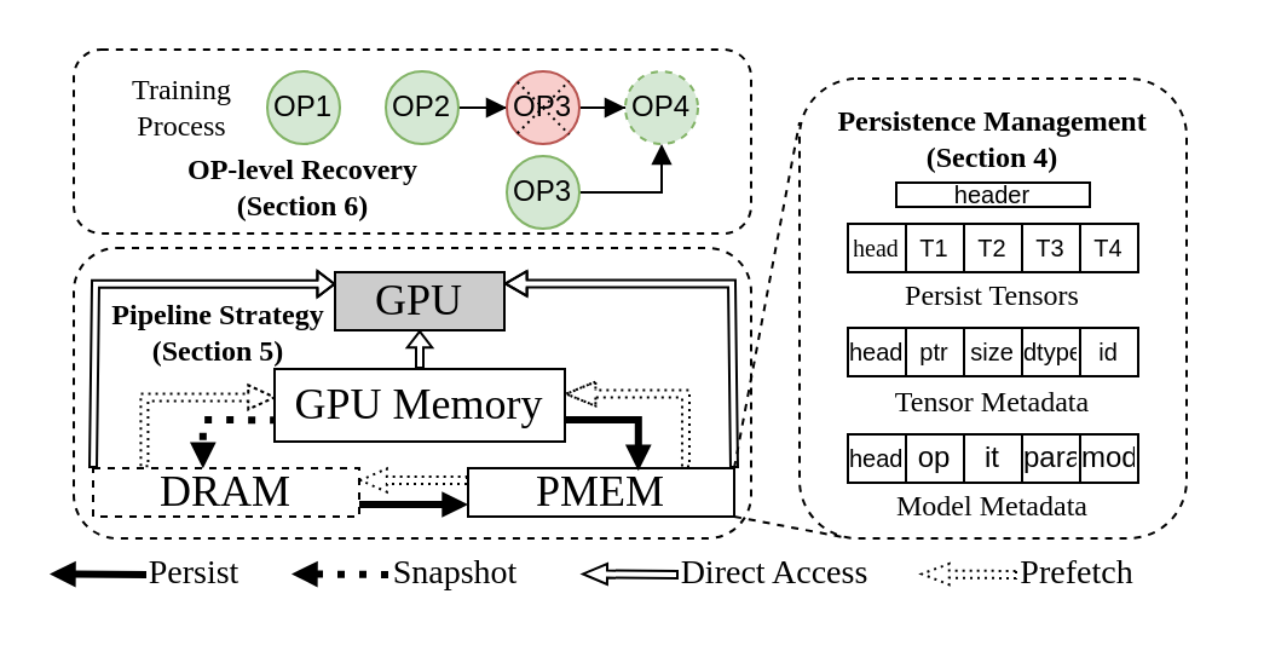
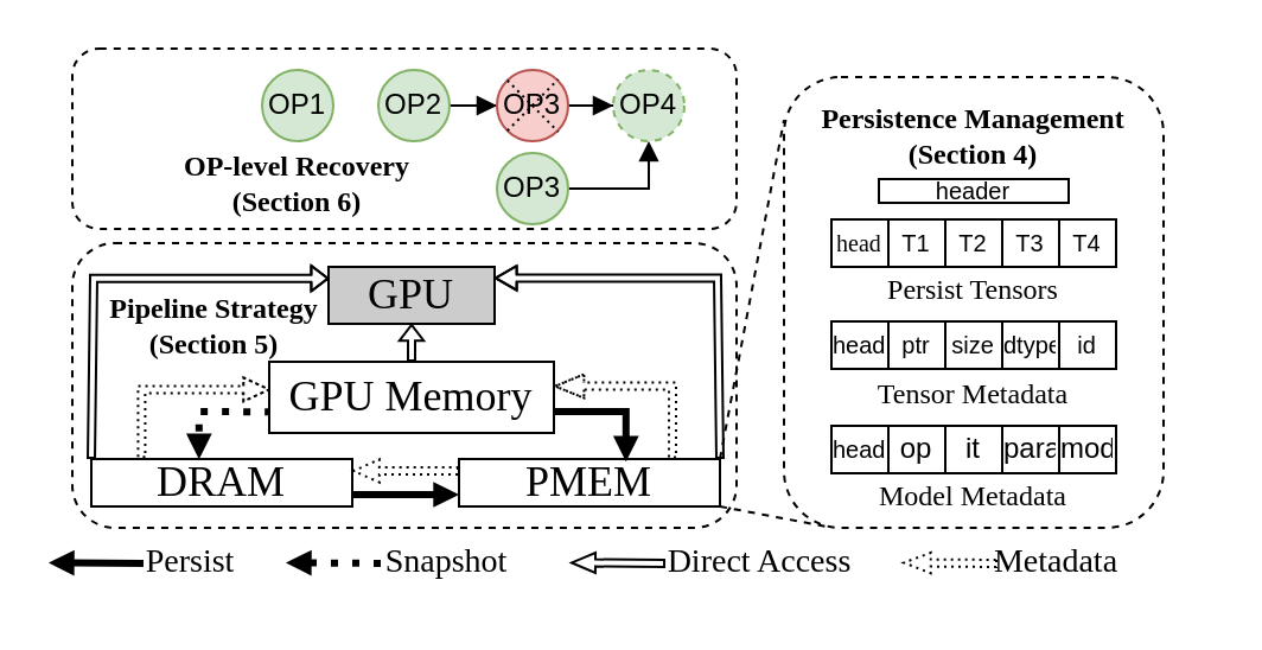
  <mxCell id="0" />
  <mxCell id="1" parent="0" />
  <mxCell id="2" value="" style="rounded=1;whiteSpace=wrap;html=1;dashed=1;fillColor=none;" vertex="1" parent="1"><mxGeometry x="30" y="102" width="280" height="120" as="geometry" /></mxCell>
  <mxCell id="3" style="edgeStyle=orthogonalEdgeStyle;rounded=0;orthogonalLoop=1;jettySize=auto;html=1;startArrow=block;startFill=1;endArrow=none;endFill=0;strokeColor=default;strokeWidth=1;align=center;verticalAlign=middle;arcSize=20;fontFamily=Helvetica;fontSize=11;fontColor=default;labelBackgroundColor=default;sourcePerimeterSpacing=0;targetPerimeterSpacing=0;shape=flexArrow;endSize=3;startSize=2.63;startWidth=6.271;width=3;exitX=0.999;exitY=0.197;exitDx=0;exitDy=0;exitPerimeter=0;" parent="1" edge="1" source="5"><mxGeometry relative="1" as="geometry"><Array as="points"><mxPoint x="302" y="117" /><mxPoint x="302" y="193" /></Array><mxPoint x="207" y="43" as="sourcePoint" /><mxPoint x="303" y="193" as="targetPoint" /></mxGeometry></mxCell>
  <mxCell id="4" style="edgeStyle=orthogonalEdgeStyle;rounded=0;orthogonalLoop=1;jettySize=auto;html=1;entryX=0;entryY=0;entryDx=0;entryDy=0;endArrow=none;endFill=0;startArrow=block;startFill=1;strokeColor=default;strokeWidth=1;align=center;verticalAlign=middle;arcSize=20;fontFamily=Helvetica;fontSize=11;fontColor=default;labelBackgroundColor=default;sourcePerimeterSpacing=0;targetPerimeterSpacing=0;shape=flexArrow;startSize=2.001;endSize=3;width=3;startWidth=6.697;exitX=0.003;exitY=0.203;exitDx=0;exitDy=0;exitPerimeter=0;" parent="1" edge="1" target="8" source="5"><mxGeometry relative="1" as="geometry"><Array as="points"><mxPoint x="39" y="117" /><mxPoint x="39" y="193" /></Array><mxPoint x="139" y="43" as="sourcePoint" /><mxPoint x="39" y="173" as="targetPoint" /></mxGeometry></mxCell>
  <mxCell id="5" value="&lt;font style=&quot;font-size: 18px;&quot; face=&quot;Times New Roman&quot;&gt;GPU&lt;/font&gt;" style="rounded=0;whiteSpace=wrap;html=1;fillColor=#CCCCCC;" parent="1" vertex="1"><mxGeometry x="138" y="112" width="70" height="24" as="geometry" /></mxCell>
  <mxCell id="6" style="rounded=0;orthogonalLoop=1;jettySize=auto;html=1;exitX=1;exitY=0.75;exitDx=0;exitDy=0;entryX=0;entryY=0.75;entryDx=0;entryDy=0;strokeWidth=3;endArrow=block;endFill=1;endSize=3;" parent="1" source="8" target="12" edge="1"><mxGeometry relative="1" as="geometry"><mxPoint x="143" y="205" as="sourcePoint" /><mxPoint x="203" y="205" as="targetPoint" /></mxGeometry></mxCell>
  <mxCell id="7" style="edgeStyle=orthogonalEdgeStyle;rounded=0;orthogonalLoop=1;jettySize=auto;html=1;exitX=0.193;exitY=-0.019;exitDx=0;exitDy=0;entryX=0.004;entryY=0.39;entryDx=0;entryDy=0;exitPerimeter=0;dashed=1;dashPattern=1 2;strokeColor=default;strokeWidth=1;align=center;verticalAlign=middle;fontFamily=Helvetica;fontSize=11;fontColor=default;labelBackgroundColor=default;endArrow=block;endFill=1;shape=flexArrow;endWidth=6;endSize=3.28;width=3;entryPerimeter=0;" parent="1" source="8" target="54" edge="1"><mxGeometry relative="1" as="geometry"><Array as="points"><mxPoint x="59" y="163" /><mxPoint x="114" y="163" /></Array></mxGeometry></mxCell>
- <mxCell id="8" value="&lt;font face=&quot;Times New Roman&quot; style=&quot;font-size: 18px;&quot;&gt;DRAM&lt;/font&gt;" style="rounded=0;whiteSpace=wrap;html=1;dashed=1;" parent="1" vertex="1"><mxGeometry x="38" y="193" width="110" height="20" as="geometry" /></mxCell>
+ <mxCell id="8" value="&lt;font face=&quot;Times New Roman&quot; style=&quot;font-size: 18px;&quot;&gt;DRAM&lt;/font&gt;" style="rounded=0;whiteSpace=wrap;html=1;" parent="1" vertex="1"><mxGeometry x="38" y="193" width="110" height="20" as="geometry" /></mxCell>
  <mxCell id="9" style="rounded=0;orthogonalLoop=1;jettySize=auto;html=1;exitX=1;exitY=0;exitDx=0;exitDy=0;entryX=0;entryY=0.095;entryDx=0;entryDy=0;endArrow=none;endFill=0;dashed=1;entryPerimeter=0;" parent="1" source="12" target="13" edge="1"><mxGeometry relative="1" as="geometry" /></mxCell>
  <mxCell id="10" style="rounded=0;orthogonalLoop=1;jettySize=auto;html=1;exitX=0;exitY=0.25;exitDx=0;exitDy=0;strokeWidth=1;entryX=1;entryY=0.25;entryDx=0;entryDy=0;endArrow=block;endFill=1;dashed=1;dashPattern=1 2;strokeColor=default;align=center;verticalAlign=middle;fontFamily=Helvetica;fontSize=11;fontColor=default;labelBackgroundColor=default;shape=flexArrow;width=3;startSize=3;endSize=3.311;endWidth=5.645;" parent="1" source="12" target="8" edge="1"><mxGeometry relative="1" as="geometry"><mxPoint x="203" y="182" as="sourcePoint" /><mxPoint x="153" y="182" as="targetPoint" /></mxGeometry></mxCell>
  <mxCell id="11" style="edgeStyle=orthogonalEdgeStyle;rounded=0;orthogonalLoop=1;jettySize=auto;html=1;exitX=0.818;exitY=-0.015;exitDx=0;exitDy=0;entryX=1;entryY=0.343;entryDx=0;entryDy=0;exitPerimeter=0;dashed=1;dashPattern=1 2;strokeColor=default;strokeWidth=1;align=center;verticalAlign=middle;fontFamily=Helvetica;fontSize=11;fontColor=default;labelBackgroundColor=default;endArrow=block;endFill=1;shape=flexArrow;width=3;endWidth=5.968;endSize=3.731;entryPerimeter=0;" parent="1" source="12" target="54" edge="1"><mxGeometry relative="1" as="geometry"><Array as="points"><mxPoint x="283" y="163" /><mxPoint x="233" y="163" /></Array></mxGeometry></mxCell>
  <mxCell id="12" value="&lt;font face=&quot;Times New Roman&quot; style=&quot;font-size: 18px;&quot;&gt;PMEM&lt;/font&gt;" style="rounded=0;whiteSpace=wrap;html=1;" parent="1" vertex="1"><mxGeometry x="193" y="193" width="110" height="20" as="geometry" /></mxCell>
  <mxCell id="13" value="" style="rounded=1;whiteSpace=wrap;html=1;dashed=1;" parent="1" vertex="1"><mxGeometry x="330" y="32" width="160" height="190" as="geometry" /></mxCell>
  <mxCell id="14" style="rounded=0;orthogonalLoop=1;jettySize=auto;html=1;exitX=1;exitY=1;exitDx=0;exitDy=0;entryX=0.117;entryY=0.998;entryDx=0;entryDy=0;endArrow=none;endFill=0;dashed=1;entryPerimeter=0;" parent="1" source="12" target="13" edge="1"><mxGeometry relative="1" as="geometry"><mxPoint x="260" y="212" as="sourcePoint" /><mxPoint x="310" y="222" as="targetPoint" /></mxGeometry></mxCell>
  <mxCell id="15" style="edgeStyle=orthogonalEdgeStyle;rounded=0;orthogonalLoop=1;jettySize=auto;html=1;exitX=0.009;exitY=0.704;exitDx=0;exitDy=0;strokeColor=default;strokeWidth=3;align=center;verticalAlign=middle;fontFamily=Helvetica;fontSize=11;fontColor=default;labelBackgroundColor=default;endArrow=block;endFill=1;endSize=3;dashed=1;dashPattern=1 2;entryX=0.413;entryY=0.006;entryDx=0;entryDy=0;entryPerimeter=0;exitPerimeter=0;" parent="1" source="54" edge="1" target="8"><mxGeometry relative="1" as="geometry"><mxPoint x="83" y="173" as="targetPoint" /><Array as="points"><mxPoint x="113" y="173" /><mxPoint x="83" y="173" /></Array></mxGeometry></mxCell>
  <mxCell id="16" style="edgeStyle=orthogonalEdgeStyle;rounded=0;orthogonalLoop=1;jettySize=auto;html=1;exitX=1;exitY=0.75;exitDx=0;exitDy=0;strokeWidth=3;endArrow=block;endFill=1;endSize=3;entryX=0.64;entryY=0.056;entryDx=0;entryDy=0;entryPerimeter=0;" parent="1" source="54" edge="1" target="12"><mxGeometry relative="1" as="geometry"><mxPoint x="263" y="173" as="targetPoint" /><Array as="points"><mxPoint x="233" y="173" /><mxPoint x="263" y="173" /></Array></mxGeometry></mxCell>
  <mxCell id="17" style="edgeStyle=orthogonalEdgeStyle;rounded=0;orthogonalLoop=1;jettySize=auto;html=1;entryX=0.5;entryY=1;entryDx=0;entryDy=0;endArrow=block;endFill=0;strokeColor=default;strokeWidth=1;align=center;verticalAlign=middle;arcSize=20;fontFamily=Helvetica;fontSize=11;fontColor=default;labelBackgroundColor=default;startArrow=none;startFill=0;sourcePerimeterSpacing=0;targetPerimeterSpacing=0;shape=flexArrow;width=3;endSize=1.857;startSize=3;endWidth=6.214;exitX=0.5;exitY=0;exitDx=0;exitDy=0;" parent="1" target="5" edge="1" source="54"><mxGeometry relative="1" as="geometry"><mxPoint x="173" y="83" as="sourcePoint" /></mxGeometry></mxCell>
  <mxCell id="18" value="" style="shape=table;startSize=0;container=1;collapsible=0;childLayout=tableLayout;fontSize=12;" parent="1" vertex="1"><mxGeometry x="350" y="92" width="120" height="20" as="geometry" /></mxCell>
  <mxCell id="19" value="" style="shape=tableRow;horizontal=0;startSize=0;swimlaneHead=0;swimlaneBody=0;strokeColor=inherit;top=0;left=0;bottom=0;right=0;collapsible=0;dropTarget=0;fillColor=none;points=[[0,0.5],[1,0.5]];portConstraint=eastwest;" parent="18" vertex="1"><mxGeometry width="120" height="20" as="geometry" /></mxCell>
  <mxCell id="20" value="&lt;font face=&quot;Times New Roman&quot; style=&quot;font-size: 10px;&quot;&gt;head&lt;/font&gt;" style="shape=partialRectangle;html=1;whiteSpace=wrap;connectable=0;strokeColor=inherit;overflow=hidden;fillColor=none;top=0;left=0;bottom=0;right=0;pointerEvents=1;" parent="19" vertex="1"><mxGeometry width="24" height="20" as="geometry"><mxRectangle width="24" height="20" as="alternateBounds" /></mxGeometry></mxCell>
  <mxCell id="21" value="T1" style="shape=partialRectangle;html=1;whiteSpace=wrap;connectable=0;strokeColor=inherit;overflow=hidden;fillColor=none;top=0;left=0;bottom=0;right=0;pointerEvents=1;fontSize=10;" parent="19" vertex="1"><mxGeometry x="24" width="24" height="20" as="geometry"><mxRectangle width="24" height="20" as="alternateBounds" /></mxGeometry></mxCell>
  <mxCell id="22" value="T2" style="shape=partialRectangle;html=1;whiteSpace=wrap;connectable=0;strokeColor=inherit;overflow=hidden;fillColor=none;top=0;left=0;bottom=0;right=0;pointerEvents=1;fontSize=10;" parent="19" vertex="1"><mxGeometry x="48" width="24" height="20" as="geometry"><mxRectangle width="24" height="20" as="alternateBounds" /></mxGeometry></mxCell>
  <mxCell id="23" value="T3" style="shape=partialRectangle;html=1;whiteSpace=wrap;connectable=0;strokeColor=inherit;overflow=hidden;fillColor=none;top=0;left=0;bottom=0;right=0;pointerEvents=1;fontSize=10;" parent="19" vertex="1"><mxGeometry x="72" width="24" height="20" as="geometry"><mxRectangle width="24" height="20" as="alternateBounds" /></mxGeometry></mxCell>
  <mxCell id="24" value="T4" style="shape=partialRectangle;html=1;whiteSpace=wrap;connectable=0;strokeColor=inherit;overflow=hidden;fillColor=none;top=0;left=0;bottom=0;right=0;pointerEvents=1;fontSize=10;" parent="19" vertex="1"><mxGeometry x="96" width="24" height="20" as="geometry"><mxRectangle width="24" height="20" as="alternateBounds" /></mxGeometry></mxCell>
  <mxCell id="25" value="&lt;font face=&quot;Times New Roman&quot;&gt;Persist Tensors&lt;/font&gt;" style="text;html=1;align=center;verticalAlign=middle;whiteSpace=wrap;rounded=0;" parent="1" vertex="1"><mxGeometry x="360" y="107" width="100" height="30" as="geometry" /></mxCell>
  <mxCell id="26" value="" style="shape=table;startSize=0;container=1;collapsible=0;childLayout=tableLayout;" parent="1" vertex="1"><mxGeometry x="350" y="135" width="120" height="20" as="geometry" /></mxCell>
  <mxCell id="27" value="" style="shape=tableRow;horizontal=0;startSize=0;swimlaneHead=0;swimlaneBody=0;strokeColor=inherit;top=0;left=0;bottom=0;right=0;collapsible=0;dropTarget=0;fillColor=none;points=[[0,0.5],[1,0.5]];portConstraint=eastwest;" parent="26" vertex="1"><mxGeometry width="120" height="20" as="geometry" /></mxCell>
  <mxCell id="28" value="&lt;font style=&quot;font-size: 10px;&quot;&gt;head&lt;/font&gt;" style="shape=partialRectangle;html=1;whiteSpace=wrap;connectable=0;strokeColor=inherit;overflow=hidden;fillColor=none;top=0;left=0;bottom=0;right=0;pointerEvents=1;" parent="27" vertex="1"><mxGeometry width="24" height="20" as="geometry"><mxRectangle width="24" height="20" as="alternateBounds" /></mxGeometry></mxCell>
  <mxCell id="29" value="&lt;font style=&quot;font-size: 10px;&quot;&gt;ptr&lt;/font&gt;" style="shape=partialRectangle;html=1;whiteSpace=wrap;connectable=0;strokeColor=inherit;overflow=hidden;fillColor=none;top=0;left=0;bottom=0;right=0;pointerEvents=1;" parent="27" vertex="1"><mxGeometry x="24" width="24" height="20" as="geometry"><mxRectangle width="24" height="20" as="alternateBounds" /></mxGeometry></mxCell>
  <mxCell id="30" value="&lt;font style=&quot;font-size: 10px;&quot;&gt;size&lt;/font&gt;" style="shape=partialRectangle;html=1;whiteSpace=wrap;connectable=0;strokeColor=inherit;overflow=hidden;fillColor=none;top=0;left=0;bottom=0;right=0;pointerEvents=1;" parent="27" vertex="1"><mxGeometry x="48" width="24" height="20" as="geometry"><mxRectangle width="24" height="20" as="alternateBounds" /></mxGeometry></mxCell>
  <mxCell id="31" value="&lt;font style=&quot;font-size: 10px;&quot;&gt;dtype&lt;/font&gt;" style="shape=partialRectangle;html=1;whiteSpace=wrap;connectable=0;strokeColor=inherit;overflow=hidden;fillColor=none;top=0;left=0;bottom=0;right=0;pointerEvents=1;" parent="27" vertex="1"><mxGeometry x="72" width="24" height="20" as="geometry"><mxRectangle width="24" height="20" as="alternateBounds" /></mxGeometry></mxCell>
  <mxCell id="32" value="&lt;font style=&quot;font-size: 10px;&quot;&gt;id&lt;/font&gt;" style="shape=partialRectangle;html=1;whiteSpace=wrap;connectable=0;strokeColor=inherit;overflow=hidden;fillColor=none;top=0;left=0;bottom=0;right=0;pointerEvents=1;" parent="27" vertex="1"><mxGeometry x="96" width="24" height="20" as="geometry"><mxRectangle width="24" height="20" as="alternateBounds" /></mxGeometry></mxCell>
  <mxCell id="33" value="&lt;font face=&quot;Times New Roman&quot;&gt;Tensor Metadata&lt;/font&gt;" style="text;html=1;align=center;verticalAlign=middle;whiteSpace=wrap;rounded=0;" parent="1" vertex="1"><mxGeometry x="360" y="151" width="100" height="30" as="geometry" /></mxCell>
  <mxCell id="34" value="" style="shape=table;startSize=0;container=1;collapsible=0;childLayout=tableLayout;" parent="1" vertex="1"><mxGeometry x="350" y="179" width="120" height="20" as="geometry" /></mxCell>
  <mxCell id="35" value="" style="shape=tableRow;horizontal=0;startSize=0;swimlaneHead=0;swimlaneBody=0;strokeColor=inherit;top=0;left=0;bottom=0;right=0;collapsible=0;dropTarget=0;fillColor=none;points=[[0,0.5],[1,0.5]];portConstraint=eastwest;" parent="34" vertex="1"><mxGeometry width="120" height="20" as="geometry" /></mxCell>
  <mxCell id="36" value="&lt;font style=&quot;font-size: 10px;&quot;&gt;head&lt;/font&gt;" style="shape=partialRectangle;html=1;whiteSpace=wrap;connectable=0;strokeColor=inherit;overflow=hidden;fillColor=none;top=0;left=0;bottom=0;right=0;pointerEvents=1;" parent="35" vertex="1"><mxGeometry width="24" height="20" as="geometry"><mxRectangle width="24" height="20" as="alternateBounds" /></mxGeometry></mxCell>
  <mxCell id="37" value="op" style="shape=partialRectangle;html=1;whiteSpace=wrap;connectable=0;strokeColor=inherit;overflow=hidden;fillColor=none;top=0;left=0;bottom=0;right=0;pointerEvents=1;" parent="35" vertex="1"><mxGeometry x="24" width="24" height="20" as="geometry"><mxRectangle width="24" height="20" as="alternateBounds" /></mxGeometry></mxCell>
  <mxCell id="38" value="it" style="shape=partialRectangle;html=1;whiteSpace=wrap;connectable=0;strokeColor=inherit;overflow=hidden;fillColor=none;top=0;left=0;bottom=0;right=0;pointerEvents=1;" parent="35" vertex="1"><mxGeometry x="48" width="24" height="20" as="geometry"><mxRectangle width="24" height="20" as="alternateBounds" /></mxGeometry></mxCell>
  <mxCell id="39" value="para" style="shape=partialRectangle;html=1;whiteSpace=wrap;connectable=0;strokeColor=inherit;overflow=hidden;fillColor=none;top=0;left=0;bottom=0;right=0;pointerEvents=1;" parent="35" vertex="1"><mxGeometry x="72" width="24" height="20" as="geometry"><mxRectangle width="24" height="20" as="alternateBounds" /></mxGeometry></mxCell>
  <mxCell id="40" value="mod" style="shape=partialRectangle;html=1;whiteSpace=wrap;connectable=0;strokeColor=inherit;overflow=hidden;fillColor=none;top=0;left=0;bottom=0;right=0;pointerEvents=1;" parent="35" vertex="1"><mxGeometry x="96" width="24" height="20" as="geometry"><mxRectangle width="24" height="20" as="alternateBounds" /></mxGeometry></mxCell>
  <mxCell id="41" value="&lt;font face=&quot;Times New Roman&quot;&gt;Model Metadata&lt;/font&gt;" style="text;html=1;align=center;verticalAlign=middle;whiteSpace=wrap;rounded=0;" parent="1" vertex="1"><mxGeometry x="360" y="194" width="100" height="30" as="geometry" /></mxCell>
  <mxCell id="42" value="&lt;font style=&quot;font-size: 14px;&quot; face=&quot;Times New Roman&quot;&gt;Persist&lt;/font&gt;" style="text;html=1;align=center;verticalAlign=middle;whiteSpace=wrap;rounded=0;" parent="1" vertex="1"><mxGeometry x="50" y="222" width="60" height="30" as="geometry" /></mxCell>
  <mxCell id="43" style="rounded=0;orthogonalLoop=1;jettySize=auto;html=1;strokeWidth=3;entryX=1;entryY=0.25;entryDx=0;entryDy=0;endArrow=block;endFill=1;endSize=3;dashed=1;dashPattern=1 2;" parent="1" edge="1"><mxGeometry relative="1" as="geometry"><mxPoint x="160" y="237" as="sourcePoint" /><mxPoint x="120" y="236.71" as="targetPoint" /></mxGeometry></mxCell>
  <mxCell id="44" value="&lt;font style=&quot;font-size: 14px;&quot; face=&quot;Times New Roman&quot;&gt;Snapshot&lt;/font&gt;" style="text;html=1;align=center;verticalAlign=middle;whiteSpace=wrap;rounded=0;" parent="1" vertex="1"><mxGeometry x="158" y="222" width="60" height="30" as="geometry" /></mxCell>
  <mxCell id="45" style="rounded=0;orthogonalLoop=1;jettySize=auto;html=1;strokeWidth=3;entryX=1;entryY=0.25;entryDx=0;entryDy=0;endArrow=block;endFill=1;endSize=3;" parent="1" edge="1"><mxGeometry relative="1" as="geometry"><mxPoint x="60" y="237" as="sourcePoint" /><mxPoint x="20" y="236.71" as="targetPoint" /></mxGeometry></mxCell>
  <mxCell id="46" style="rounded=0;orthogonalLoop=1;jettySize=auto;html=1;strokeWidth=1;entryX=1;entryY=0.25;entryDx=0;entryDy=0;endArrow=block;endFill=1;dashed=1;dashPattern=1 2;shape=flexArrow;width=3;startSize=6;endSize=3.456;endWidth=4.615;" parent="1" edge="1"><mxGeometry relative="1" as="geometry"><mxPoint x="420" y="237" as="sourcePoint" /><mxPoint x="380" y="236.71" as="targetPoint" /></mxGeometry></mxCell>
- <mxCell id="47" value="&lt;font style=&quot;font-size: 14px;&quot; face=&quot;Times New Roman&quot;&gt;Prefetch&lt;/font&gt;" style="text;html=1;align=center;verticalAlign=middle;whiteSpace=wrap;rounded=0;" parent="1" vertex="1"><mxGeometry x="405" y="222" width="80" height="30" as="geometry" /></mxCell>
+ <mxCell id="47" value="&lt;font style=&quot;font-size: 14px;&quot; face=&quot;Times New Roman&quot;&gt;Metadata&lt;/font&gt;" style="text;html=1;align=center;verticalAlign=middle;whiteSpace=wrap;rounded=0;" parent="1" vertex="1"><mxGeometry x="405" y="222" width="80" height="30" as="geometry" /></mxCell>
  <mxCell id="48" style="rounded=0;orthogonalLoop=1;jettySize=auto;html=1;strokeWidth=1;entryX=1;entryY=0.25;entryDx=0;entryDy=0;endArrow=block;endFill=1;shape=flexArrow;startSize=6;endSize=3;width=3;targetPerimeterSpacing=0;sourcePerimeterSpacing=0;startWidth=20;arcSize=20;endWidth=4.444;" parent="1" edge="1"><mxGeometry relative="1" as="geometry"><mxPoint x="280" y="237" as="sourcePoint" /><mxPoint x="240" y="236.71" as="targetPoint" /></mxGeometry></mxCell>
  <mxCell id="49" value="&lt;font style=&quot;font-size: 14px;&quot; face=&quot;Times New Roman&quot;&gt;Direct Access&lt;/font&gt;" style="text;html=1;align=center;verticalAlign=middle;whiteSpace=wrap;rounded=0;" parent="1" vertex="1"><mxGeometry x="280" y="222" width="80" height="30" as="geometry" /></mxCell>
  <mxCell id="50" value="&lt;font face=&quot;Times New Roman&quot;&gt;&lt;b&gt;Persistence Management&lt;/b&gt;&lt;/font&gt;&lt;div&gt;&lt;font face=&quot;Times New Roman&quot;&gt;&lt;b&gt;(Section 4)&lt;/b&gt;&lt;/font&gt;&lt;/div&gt;" style="text;html=1;align=center;verticalAlign=middle;whiteSpace=wrap;rounded=0;" vertex="1" parent="1"><mxGeometry x="310" y="42" width="200" height="30" as="geometry" /></mxCell>
  <mxCell id="51" value="&lt;font style=&quot;font-size: 10px;&quot;&gt;header&lt;/font&gt;" style="rounded=0;whiteSpace=wrap;html=1;" vertex="1" parent="1"><mxGeometry x="370" y="75" width="80" height="10" as="geometry" /></mxCell>
  <mxCell id="52" value="&lt;font face=&quot;Times New Roman&quot;&gt;&lt;b&gt;Pipeline Strategy&lt;/b&gt;&lt;/font&gt;&lt;div&gt;&lt;font face=&quot;Times New Roman&quot;&gt;&lt;b&gt;(Section 5)&lt;/b&gt;&lt;/font&gt;&lt;/div&gt;" style="text;html=1;align=center;verticalAlign=middle;whiteSpace=wrap;rounded=0;" vertex="1" parent="1"><mxGeometry x="38" y="122" width="104" height="30" as="geometry" /></mxCell>
  <mxCell id="53" value="" style="group" vertex="1" connectable="0" parent="1"><mxGeometry x="113" y="152" width="120" height="30" as="geometry" /></mxCell>
  <mxCell id="54" value="" style="rounded=0;whiteSpace=wrap;html=1;" parent="53" vertex="1"><mxGeometry width="120" height="30" as="geometry" /></mxCell>
  <mxCell id="55" value="&lt;font face=&quot;Times New Roman&quot; style=&quot;font-size: 18px;&quot;&gt;GPU Memory&lt;/font&gt;" style="text;html=1;align=center;verticalAlign=middle;whiteSpace=wrap;rounded=0;" parent="53" vertex="1"><mxGeometry x="5" width="110" height="30" as="geometry" /></mxCell>
  <mxCell id="56" value="OP1" style="ellipse;whiteSpace=wrap;html=1;aspect=fixed;fillColor=#d5e8d4;strokeColor=#82b366;" vertex="1" parent="1"><mxGeometry x="110" y="29" width="30" height="30" as="geometry" /></mxCell>
  <mxCell id="57" style="edgeStyle=orthogonalEdgeStyle;rounded=0;orthogonalLoop=1;jettySize=auto;html=1;entryX=0;entryY=0.5;entryDx=0;entryDy=0;endArrow=block;endFill=1;" edge="1" parent="1" source="58" target="60"><mxGeometry relative="1" as="geometry" /></mxCell>
  <mxCell id="58" value="OP2" style="ellipse;whiteSpace=wrap;html=1;aspect=fixed;fillColor=#d5e8d4;strokeColor=#82b366;" vertex="1" parent="1"><mxGeometry x="159" y="29" width="30" height="30" as="geometry" /></mxCell>
  <mxCell id="59" style="edgeStyle=orthogonalEdgeStyle;rounded=0;orthogonalLoop=1;jettySize=auto;html=1;entryX=0;entryY=0.5;entryDx=0;entryDy=0;endArrow=block;endFill=1;" edge="1" parent="1" source="60" target="61"><mxGeometry relative="1" as="geometry" /></mxCell>
  <mxCell id="60" value="OP3" style="ellipse;whiteSpace=wrap;html=1;aspect=fixed;fillColor=#f8cecc;strokeColor=#b85450;" vertex="1" parent="1"><mxGeometry x="209" y="29" width="30" height="30" as="geometry" /></mxCell>
  <mxCell id="61" value="OP4" style="ellipse;whiteSpace=wrap;html=1;aspect=fixed;fillColor=#d5e8d4;strokeColor=#82b366;dashed=1;" vertex="1" parent="1"><mxGeometry x="258" y="29" width="30" height="30" as="geometry" /></mxCell>
- <mxCell id="62" value="&lt;font face=&quot;Times New Roman&quot;&gt;Training&lt;/font&gt;&lt;div&gt;&lt;font face=&quot;Times New Roman&quot;&gt;Process&lt;/font&gt;&lt;/div&gt;" style="text;html=1;align=center;verticalAlign=middle;whiteSpace=wrap;rounded=0;" vertex="1" parent="1"><mxGeometry x="40" y="29" width="70" height="30" as="geometry" /></mxCell>
  <mxCell id="63" style="edgeStyle=orthogonalEdgeStyle;rounded=0;orthogonalLoop=1;jettySize=auto;html=1;entryX=0.5;entryY=1;entryDx=0;entryDy=0;endArrow=block;endFill=1;" edge="1" parent="1" source="64" target="61"><mxGeometry relative="1" as="geometry" /></mxCell>
  <mxCell id="64" value="OP3" style="ellipse;whiteSpace=wrap;html=1;aspect=fixed;fillColor=#d5e8d4;strokeColor=#82b366;" vertex="1" parent="1"><mxGeometry x="209" y="64" width="30" height="30" as="geometry" /></mxCell>
  <mxCell id="65" style="rounded=0;orthogonalLoop=1;jettySize=auto;html=1;exitX=0;exitY=0;exitDx=0;exitDy=0;entryX=0.86;entryY=0.868;entryDx=0;entryDy=0;strokeWidth=1;dashed=1;endArrow=none;endFill=0;dashPattern=1 2;entryPerimeter=0;" edge="1" parent="1" source="60" target="60"><mxGeometry relative="1" as="geometry" /></mxCell>
  <mxCell id="66" style="rounded=0;orthogonalLoop=1;jettySize=auto;html=1;exitX=0;exitY=1;exitDx=0;exitDy=0;entryX=0.859;entryY=0.132;entryDx=0;entryDy=0;dashed=1;endArrow=none;endFill=0;dashPattern=1 2;entryPerimeter=0;" edge="1" parent="1" source="60" target="60"><mxGeometry relative="1" as="geometry" /></mxCell>
  <mxCell id="67" value="" style="rounded=1;whiteSpace=wrap;html=1;dashed=1;fillColor=none;" vertex="1" parent="1"><mxGeometry x="30" y="20" width="280" height="76" as="geometry" /></mxCell>
  <mxCell id="68" value="&lt;font face=&quot;Times New Roman&quot;&gt;&lt;b&gt;OP-level Recovery&lt;/b&gt;&lt;/font&gt;&lt;div&gt;&lt;font face=&quot;Times New Roman&quot;&gt;&lt;b&gt;(Section 6)&lt;/b&gt;&lt;/font&gt;&lt;/div&gt;" style="text;html=1;align=center;verticalAlign=middle;whiteSpace=wrap;rounded=0;" vertex="1" parent="1"><mxGeometry x="25" y="62" width="200" height="30" as="geometry" /></mxCell>
